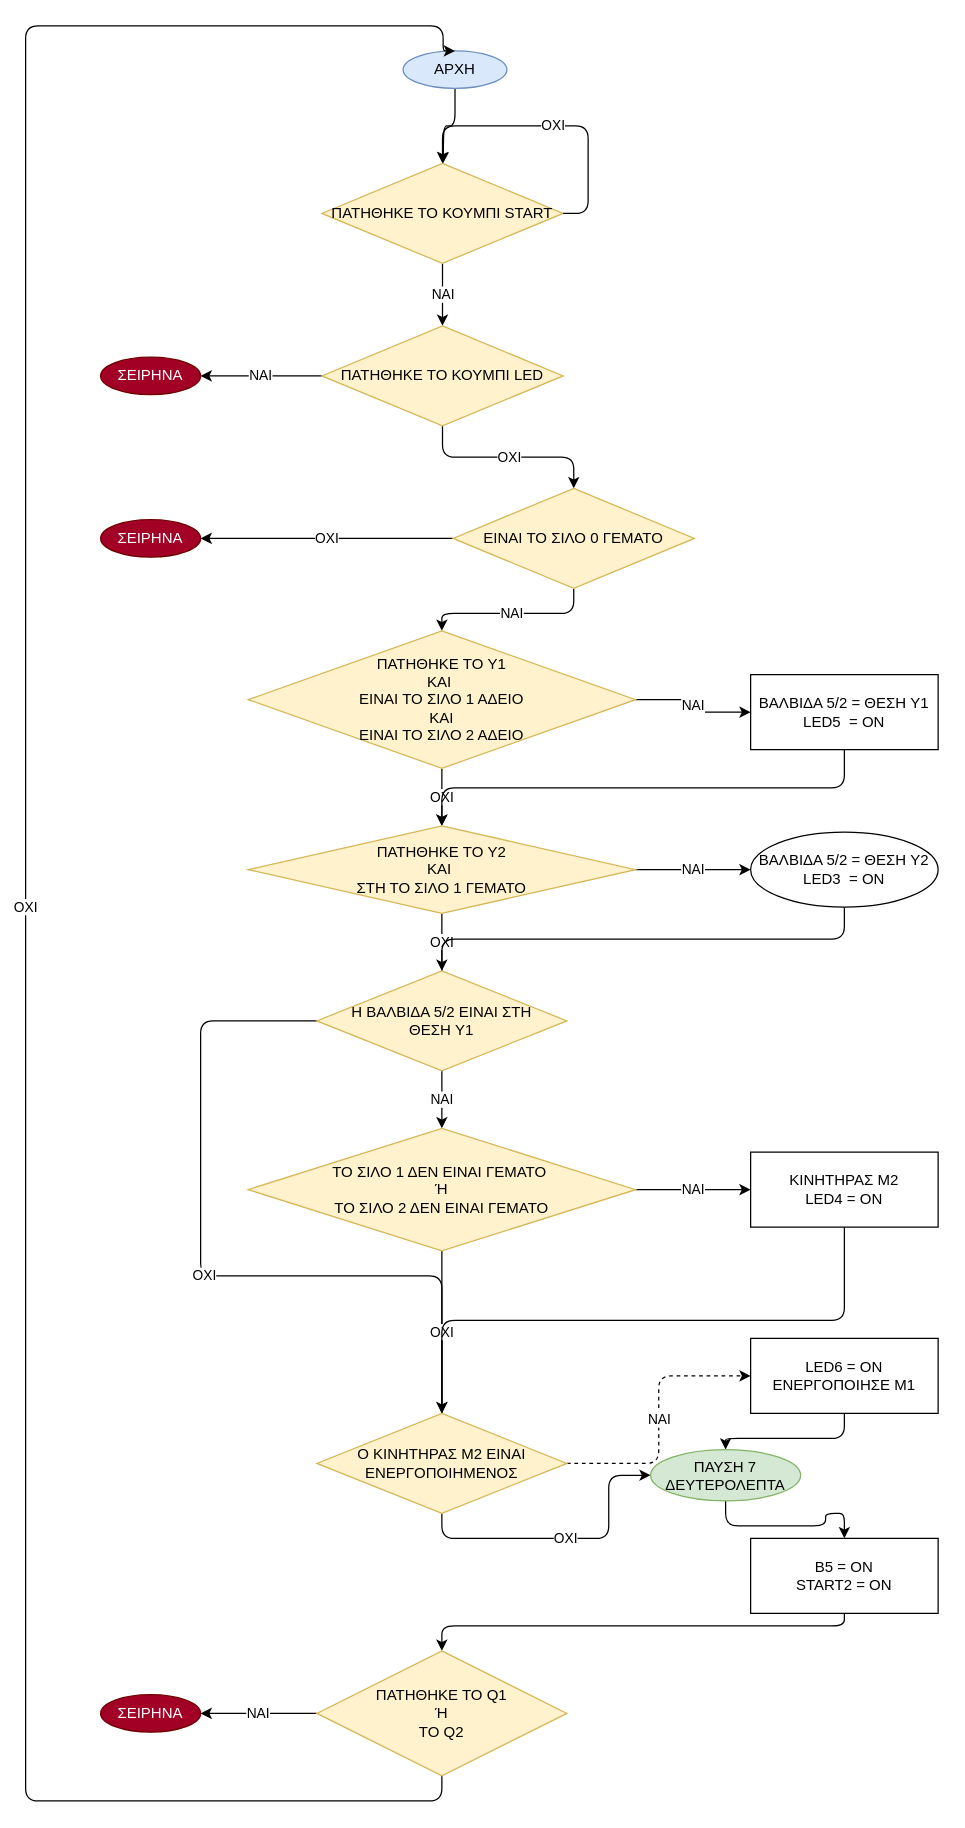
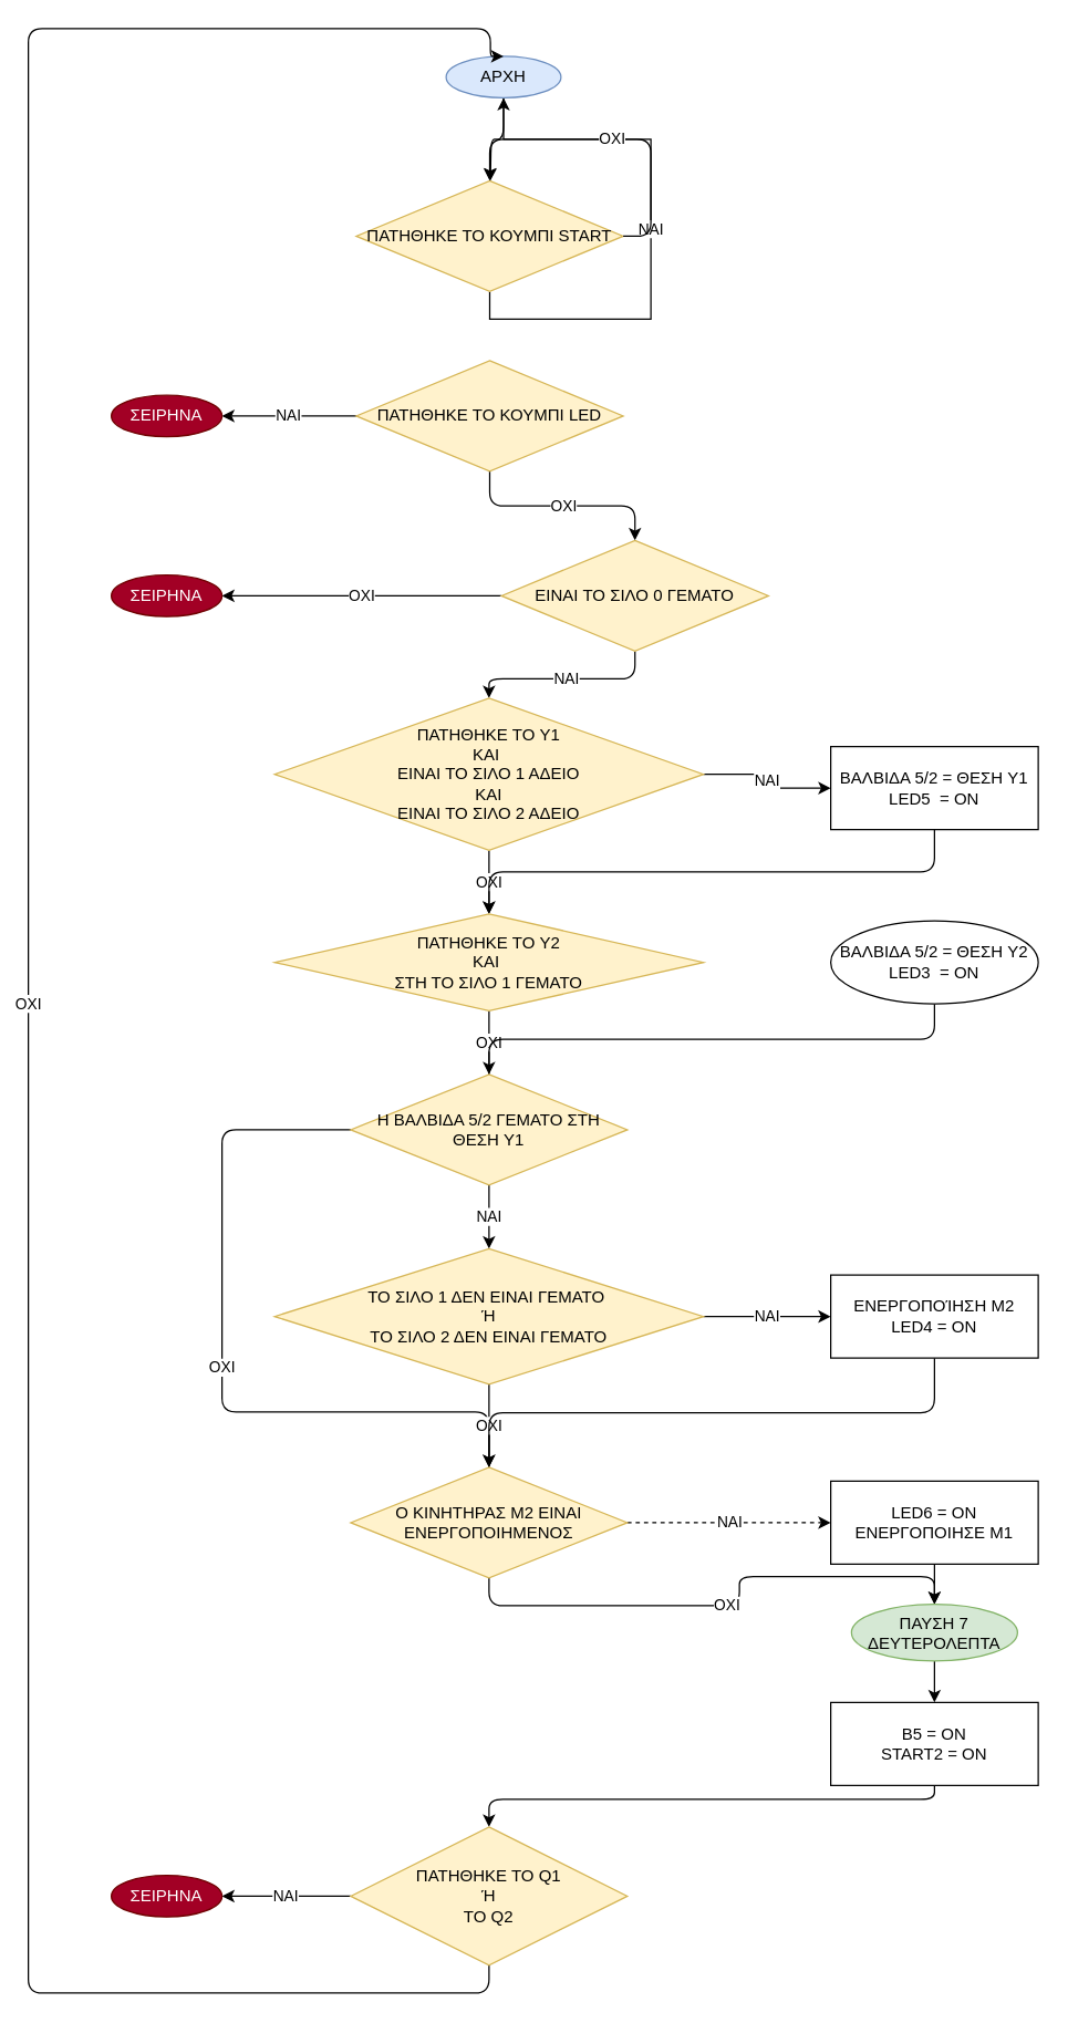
  <mxCell id="0" />
  <mxCell id="1" parent="0" />
- <mxCell id="2" value="ΝΑΙ" style="edgeStyle=orthogonalEdgeStyle;rounded=0;orthogonalLoop=1;jettySize=auto;html=1;exitX=0.5;exitY=1;exitDx=0;exitDy=0;" edge="1" parent="1" source="3" target="6"><mxGeometry relative="1" as="geometry" /></mxCell>
+ <mxCell id="2" value="ΝΑΙ" style="edgeStyle=orthogonalEdgeStyle;rounded=0;orthogonalLoop=1;jettySize=auto;html=1;exitX=0.5;exitY=1;exitDx=0;exitDy=0;" edge="1" parent="1" source="3" target="9"><mxGeometry relative="1" as="geometry" /></mxCell>
  <mxCell id="3" value="ΠΑΤΗΘΗΚΕ ΤΟ ΚΟΥΜΠΙ START" style="rhombus;whiteSpace=wrap;html=1;fillColor=#fff2cc;strokeColor=#d6b656;" vertex="1" parent="1"><mxGeometry x="257" y="130" width="193" height="80" as="geometry" /></mxCell>
  <mxCell id="4" value="ΟΧΙ" style="edgeStyle=orthogonalEdgeStyle;rounded=1;orthogonalLoop=1;jettySize=auto;html=1;exitX=0.5;exitY=1;exitDx=0;exitDy=0;" edge="1" parent="1" source="6" target="12"><mxGeometry relative="1" as="geometry" /></mxCell>
  <mxCell id="5" value="ΝΑΙ" style="edgeStyle=orthogonalEdgeStyle;rounded=1;orthogonalLoop=1;jettySize=auto;html=1;exitX=0;exitY=0.5;exitDx=0;exitDy=0;" edge="1" parent="1" source="6" target="13"><mxGeometry relative="1" as="geometry" /></mxCell>
  <mxCell id="6" value="ΠΑΤΗΘΗΚΕ ΤΟ ΚΟΥΜΠΙ LED" style="rhombus;whiteSpace=wrap;html=1;fillColor=#fff2cc;strokeColor=#d6b656;" vertex="1" parent="1"><mxGeometry x="257" y="260" width="193" height="80" as="geometry" /></mxCell>
  <mxCell id="7" value="ΟΧΙ" style="edgeStyle=orthogonalEdgeStyle;rounded=1;orthogonalLoop=1;jettySize=auto;html=1;exitX=1;exitY=0.5;exitDx=0;exitDy=0;entryX=0.5;entryY=0;entryDx=0;entryDy=0;" edge="1" parent="1" source="3" target="3"><mxGeometry relative="1" as="geometry"><Array as="points"><mxPoint x="470" y="170" /><mxPoint x="470" y="100" /><mxPoint x="354" y="100" /></Array></mxGeometry></mxCell>
  <mxCell id="8" style="edgeStyle=orthogonalEdgeStyle;rounded=1;orthogonalLoop=1;jettySize=auto;html=1;exitX=0.5;exitY=1;exitDx=0;exitDy=0;" edge="1" parent="1" source="9"><mxGeometry relative="1" as="geometry"><mxPoint x="354" y="130" as="targetPoint" /></mxGeometry></mxCell>
  <mxCell id="9" value="ΑΡΧΗ" style="ellipse;whiteSpace=wrap;html=1;fillColor=#dae8fc;strokeColor=#6c8ebf;" vertex="1" parent="1"><mxGeometry x="322" y="40" width="83" height="30" as="geometry" /></mxCell>
  <mxCell id="10" value="ΟΧΙ" style="edgeStyle=orthogonalEdgeStyle;rounded=1;orthogonalLoop=1;jettySize=auto;html=1;exitX=0;exitY=0.5;exitDx=0;exitDy=0;entryX=1;entryY=0.5;entryDx=0;entryDy=0;" edge="1" parent="1" source="12" target="14"><mxGeometry relative="1" as="geometry" /></mxCell>
  <mxCell id="11" value="ΝΑΙ" style="edgeStyle=orthogonalEdgeStyle;rounded=1;orthogonalLoop=1;jettySize=auto;html=1;exitX=0.5;exitY=1;exitDx=0;exitDy=0;entryX=0.5;entryY=0;entryDx=0;entryDy=0;" edge="1" parent="1" source="12" target="17"><mxGeometry relative="1" as="geometry" /></mxCell>
  <mxCell id="12" value="ΕΙΝΑΙ ΤΟ ΣΙΛΟ 0 ΓΕΜΑΤΟ" style="rhombus;whiteSpace=wrap;html=1;fillColor=#fff2cc;strokeColor=#d6b656;" vertex="1" parent="1"><mxGeometry x="362" y="390" width="193" height="80" as="geometry" /></mxCell>
  <mxCell id="13" value="ΣΕΙΡΗΝΑ" style="ellipse;whiteSpace=wrap;html=1;fillColor=#a20025;strokeColor=#6F0000;fontColor=#ffffff;" vertex="1" parent="1"><mxGeometry x="80" y="285" width="80" height="30" as="geometry" /></mxCell>
  <mxCell id="14" value="ΣΕΙΡΗΝΑ" style="ellipse;whiteSpace=wrap;html=1;fillColor=#a20025;strokeColor=#6F0000;fontColor=#ffffff;" vertex="1" parent="1"><mxGeometry x="80" y="415" width="80" height="30" as="geometry" /></mxCell>
  <mxCell id="15" value="ΝΑΙ" style="edgeStyle=orthogonalEdgeStyle;rounded=1;orthogonalLoop=1;jettySize=auto;html=1;exitX=1;exitY=0.5;exitDx=0;exitDy=0;entryX=0;entryY=0.5;entryDx=0;entryDy=0;" edge="1" parent="1" source="17" target="19"><mxGeometry relative="1" as="geometry" /></mxCell>
  <mxCell id="16" value="ΟΧΙ" style="edgeStyle=orthogonalEdgeStyle;rounded=1;orthogonalLoop=1;jettySize=auto;html=1;exitX=0.5;exitY=1;exitDx=0;exitDy=0;" edge="1" parent="1" source="17" target="22"><mxGeometry relative="1" as="geometry" /></mxCell>
  <mxCell id="17" value="ΠΑΤΗΘΗΚΕ ΤΟ Y1&lt;br&gt;ΚΑΙ&amp;nbsp;&lt;br&gt;ΕΙΝΑΙ ΤΟ ΣΙΛΟ 1 ΑΔΕΙΟ&lt;br&gt;ΚΑΙ &lt;br&gt;ΕΙΝΑΙ ΤΟ ΣΙΛΟ 2 ΑΔΕΙΟ&lt;br&gt;" style="rhombus;whiteSpace=wrap;html=1;fillColor=#fff2cc;strokeColor=#d6b656;" vertex="1" parent="1"><mxGeometry x="198" y="504" width="310" height="110" as="geometry" /></mxCell>
  <mxCell id="18" style="edgeStyle=orthogonalEdgeStyle;rounded=1;orthogonalLoop=1;jettySize=auto;html=1;exitX=0.5;exitY=1;exitDx=0;exitDy=0;entryX=0.5;entryY=0;entryDx=0;entryDy=0;" edge="1" parent="1" source="19" target="22"><mxGeometry relative="1" as="geometry" /></mxCell>
  <mxCell id="19" value="ΒΑΛΒΙΔΑ 5/2 = ΘΕΣΗ Y1&lt;br&gt;LED5&amp;nbsp; = ON&lt;br&gt;" style="rounded=0;whiteSpace=wrap;html=1;" vertex="1" parent="1"><mxGeometry x="600" y="539" width="150" height="60" as="geometry" /></mxCell>
- <mxCell id="20" value="ΝΑΙ" style="edgeStyle=orthogonalEdgeStyle;rounded=1;orthogonalLoop=1;jettySize=auto;html=1;exitX=1;exitY=0.5;exitDx=0;exitDy=0;entryX=0;entryY=0.5;entryDx=0;entryDy=0;" edge="1" parent="1" source="22" target="24"><mxGeometry relative="1" as="geometry" /></mxCell>
  <mxCell id="21" value="ΟΧΙ" style="edgeStyle=orthogonalEdgeStyle;rounded=1;orthogonalLoop=1;jettySize=auto;html=1;exitX=0.5;exitY=1;exitDx=0;exitDy=0;entryX=0.5;entryY=0;entryDx=0;entryDy=0;" edge="1" parent="1" source="22" target="27"><mxGeometry relative="1" as="geometry" /></mxCell>
  <mxCell id="22" value="ΠΑΤΗΘΗΚΕ ΤΟ Y2&lt;br&gt;ΚΑΙ&amp;nbsp;&lt;br&gt;ΣΤΗ ΤΟ ΣΙΛΟ 1 ΓΕΜΑΤΟ&lt;br&gt;" style="rhombus;whiteSpace=wrap;html=1;fillColor=#fff2cc;strokeColor=#d6b656;" vertex="1" parent="1"><mxGeometry x="198" y="660" width="310" height="70" as="geometry" /></mxCell>
  <mxCell id="23" style="edgeStyle=orthogonalEdgeStyle;rounded=1;orthogonalLoop=1;jettySize=auto;html=1;exitX=0.5;exitY=1;exitDx=0;exitDy=0;endArrow=none;" edge="1" parent="1" source="24" target="27"><mxGeometry relative="1" as="geometry" /></mxCell>
  <mxCell id="24" value="ΒΑΛΒΙΔΑ 5/2 = ΘΕΣΗ Y2&lt;br&gt;LED3&amp;nbsp; = ON&lt;br&gt;" style="ellipse;whiteSpace=wrap;html=1;" vertex="1" parent="1"><mxGeometry x="600" y="665" width="150" height="60" as="geometry" /></mxCell>
  <mxCell id="25" value="ΝΑΙ" style="edgeStyle=orthogonalEdgeStyle;rounded=1;orthogonalLoop=1;jettySize=auto;html=1;exitX=0.5;exitY=1;exitDx=0;exitDy=0;entryX=0.5;entryY=0;entryDx=0;entryDy=0;" edge="1" parent="1" source="27" target="30"><mxGeometry relative="1" as="geometry" /></mxCell>
  <mxCell id="26" value="ΟΧΙ" style="edgeStyle=orthogonalEdgeStyle;rounded=1;orthogonalLoop=1;jettySize=auto;html=1;exitX=0;exitY=0.5;exitDx=0;exitDy=0;endArrow=none;" edge="1" parent="1" source="27" target="35"><mxGeometry relative="1" as="geometry"><Array as="points"><mxPoint x="160" y="816" /><mxPoint x="160" y="1020" /><mxPoint x="353" y="1020" /></Array></mxGeometry></mxCell>
- <mxCell id="27" value="Η ΒΑΛΒΙΔΑ 5/2 ΕΙΝΑΙ ΣΤΗ &lt;br&gt;ΘΕΣΗ Y1" style="rhombus;whiteSpace=wrap;html=1;fillColor=#fff2cc;strokeColor=#d6b656;" vertex="1" parent="1"><mxGeometry x="253" y="776" width="200" height="80" as="geometry" /></mxCell>
+ <mxCell id="27" value="Η ΒΑΛΒΙΔΑ 5/2 ΓΕΜΑΤΟ ΣΤΗ &lt;br&gt;ΘΕΣΗ Y1" style="rhombus;whiteSpace=wrap;html=1;fillColor=#fff2cc;strokeColor=#d6b656;" vertex="1" parent="1"><mxGeometry x="253" y="776" width="200" height="80" as="geometry" /></mxCell>
  <mxCell id="28" value="ΝΑΙ" style="edgeStyle=orthogonalEdgeStyle;rounded=1;orthogonalLoop=1;jettySize=auto;html=1;exitX=1;exitY=0.5;exitDx=0;exitDy=0;entryX=0;entryY=0.5;entryDx=0;entryDy=0;" edge="1" parent="1" source="30" target="32"><mxGeometry relative="1" as="geometry" /></mxCell>
  <mxCell id="29" value="ΟΧΙ" style="edgeStyle=orthogonalEdgeStyle;rounded=1;orthogonalLoop=1;jettySize=auto;html=1;exitX=0.5;exitY=1;exitDx=0;exitDy=0;entryX=0.5;entryY=0;entryDx=0;entryDy=0;" edge="1" parent="1" source="30" target="35"><mxGeometry relative="1" as="geometry" /></mxCell>
  <mxCell id="30" value="ΤΟ ΣΙΛΟ 1 ΔΕΝ ΕΙΝΑΙ ΓΕΜΑΤΟ&amp;nbsp;&lt;br&gt;Ή&lt;br&gt;ΤΟ ΣΙΛΟ 2 ΔΕΝ ΕΙΝΑΙ ΓΕΜΑΤΟ&lt;br&gt;" style="rhombus;whiteSpace=wrap;html=1;fillColor=#fff2cc;strokeColor=#d6b656;" vertex="1" parent="1"><mxGeometry x="198" y="902" width="310" height="98" as="geometry" /></mxCell>
  <mxCell id="31" style="edgeStyle=orthogonalEdgeStyle;rounded=1;orthogonalLoop=1;jettySize=auto;html=1;exitX=0.5;exitY=1;exitDx=0;exitDy=0;entryX=0.5;entryY=0;entryDx=0;entryDy=0;" edge="1" parent="1" source="32" target="35"><mxGeometry relative="1" as="geometry" /></mxCell>
- <mxCell id="32" value="ΚΙΝΗΤΗΡΑΣ Μ2&lt;br&gt;LED4 = ON&lt;br&gt;" style="rounded=0;whiteSpace=wrap;html=1;" vertex="1" parent="1"><mxGeometry x="600" y="921" width="150" height="60" as="geometry" /></mxCell>
+ <mxCell id="32" value="ΕΝΕΡΓΟΠΟΊΗΣΗ Μ2&lt;br&gt;LED4 = ON&lt;br&gt;" style="rounded=0;whiteSpace=wrap;html=1;" vertex="1" parent="1"><mxGeometry x="600" y="921" width="150" height="60" as="geometry" /></mxCell>
  <mxCell id="33" value="ΝΑΙ" style="edgeStyle=orthogonalEdgeStyle;rounded=1;orthogonalLoop=1;jettySize=auto;html=1;exitX=1;exitY=0.5;exitDx=0;exitDy=0;dashed=1;" edge="1" parent="1" source="35" target="37"><mxGeometry relative="1" as="geometry" /></mxCell>
  <mxCell id="34" value="ΟΧΙ" style="edgeStyle=orthogonalEdgeStyle;rounded=1;orthogonalLoop=1;jettySize=auto;html=1;exitX=0.5;exitY=1;exitDx=0;exitDy=0;" edge="1" parent="1" source="35" target="39"><mxGeometry relative="1" as="geometry" /></mxCell>
- <mxCell id="35" value="Ο ΚΙΝΗΤΗΡΑΣ Μ2 ΕΙΝΑΙ ΕΝΕΡΓΟΠΟΙΗΜΕΝΟΣ" style="rhombus;whiteSpace=wrap;html=1;fillColor=#fff2cc;strokeColor=#d6b656;" vertex="1" parent="1"><mxGeometry x="253" y="1130" width="200" height="80" as="geometry" /></mxCell>
+ <mxCell id="35" value="Ο ΚΙΝΗΤΗΡΑΣ Μ2 ΕΙΝΑΙ ΕΝΕΡΓΟΠΟΙΗΜΕΝΟΣ" style="rhombus;whiteSpace=wrap;html=1;fillColor=#fff2cc;strokeColor=#d6b656;" vertex="1" parent="1"><mxGeometry x="253" y="1060" width="200" height="80" as="geometry" /></mxCell>
  <mxCell id="36" style="edgeStyle=orthogonalEdgeStyle;rounded=1;orthogonalLoop=1;jettySize=auto;html=1;exitX=0.5;exitY=1;exitDx=0;exitDy=0;entryX=0.5;entryY=0;entryDx=0;entryDy=0;" edge="1" parent="1" source="37" target="39"><mxGeometry relative="1" as="geometry" /></mxCell>
  <mxCell id="37" value="LED6 = ON&lt;br&gt;ΕΝΕΡΓΟΠΟΙΗΣΕ Μ1&lt;br&gt;" style="rounded=0;whiteSpace=wrap;html=1;" vertex="1" parent="1"><mxGeometry x="600" y="1070" width="150" height="60" as="geometry" /></mxCell>
  <mxCell id="38" style="edgeStyle=orthogonalEdgeStyle;rounded=1;orthogonalLoop=1;jettySize=auto;html=1;exitX=0.5;exitY=1;exitDx=0;exitDy=0;entryX=0.5;entryY=0;entryDx=0;entryDy=0;" edge="1" parent="1" source="39" target="41"><mxGeometry relative="1" as="geometry" /></mxCell>
- <mxCell id="39" value="ΠΑΥΣΗ 7 ΔΕΥΤΕΡΟΛΕΠΤΑ" style="ellipse;whiteSpace=wrap;html=1;fillColor=#d5e8d4;strokeColor=#82b366;" vertex="1" parent="1"><mxGeometry x="520" y="1159" width="120" height="41" as="geometry" /></mxCell>
+ <mxCell id="39" value="ΠΑΥΣΗ 7 ΔΕΥΤΕΡΟΛΕΠΤΑ" style="ellipse;whiteSpace=wrap;html=1;fillColor=#d5e8d4;strokeColor=#82b366;" vertex="1" parent="1"><mxGeometry x="615" y="1159" width="120" height="41" as="geometry" /></mxCell>
  <mxCell id="40" style="edgeStyle=orthogonalEdgeStyle;rounded=1;orthogonalLoop=1;jettySize=auto;html=1;exitX=0.5;exitY=1;exitDx=0;exitDy=0;entryX=0.5;entryY=0;entryDx=0;entryDy=0;" edge="1" parent="1" source="41" target="44"><mxGeometry relative="1" as="geometry"><Array as="points"><mxPoint x="675" y="1300" /><mxPoint x="353" y="1300" /></Array></mxGeometry></mxCell>
  <mxCell id="41" value="Β5 = ON&lt;br&gt;START2 = ON&lt;br&gt;" style="rounded=0;whiteSpace=wrap;html=1;" vertex="1" parent="1"><mxGeometry x="600" y="1230" width="150" height="60" as="geometry" /></mxCell>
  <mxCell id="42" value="ΝΑΙ" style="edgeStyle=orthogonalEdgeStyle;rounded=1;orthogonalLoop=1;jettySize=auto;html=1;exitX=0;exitY=0.5;exitDx=0;exitDy=0;entryX=1;entryY=0.5;entryDx=0;entryDy=0;" edge="1" parent="1" source="44" target="45"><mxGeometry relative="1" as="geometry" /></mxCell>
  <mxCell id="43" value="ΟΧΙ" style="edgeStyle=orthogonalEdgeStyle;rounded=1;orthogonalLoop=1;jettySize=auto;html=1;exitX=0.5;exitY=1;exitDx=0;exitDy=0;entryX=0.5;entryY=0;entryDx=0;entryDy=0;" edge="1" parent="1" source="44" target="9"><mxGeometry relative="1" as="geometry"><Array as="points"><mxPoint x="353" y="1440" /><mxPoint x="20" y="1440" /><mxPoint x="20" y="20" /><mxPoint x="354" y="20" /></Array></mxGeometry></mxCell>
  <mxCell id="44" value="ΠΑΤΗΘΗΚΕ ΤΟ Q1&lt;br&gt;Ή&lt;br&gt;ΤΟ Q2&lt;br&gt;" style="rhombus;whiteSpace=wrap;html=1;fillColor=#fff2cc;strokeColor=#d6b656;" vertex="1" parent="1"><mxGeometry x="253" y="1320" width="200" height="100" as="geometry" /></mxCell>
  <mxCell id="45" value="ΣΕΙΡΗΝΑ" style="ellipse;whiteSpace=wrap;html=1;fillColor=#a20025;strokeColor=#6F0000;fontColor=#ffffff;" vertex="1" parent="1"><mxGeometry x="80" y="1355" width="80" height="30" as="geometry" /></mxCell>
